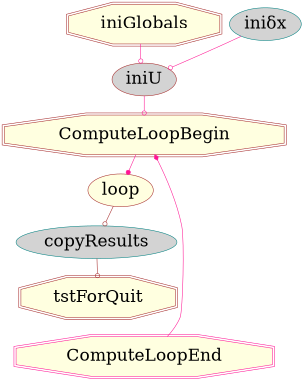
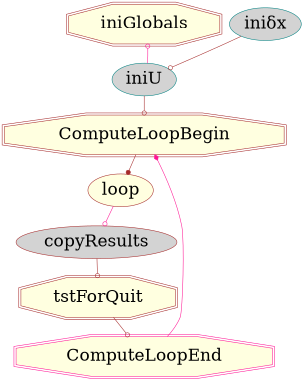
  digraph {
    node [color=brown fillcolor=lightyellow fontsize=32 shape=doubleoctagon style=filled]
    edge [arrowhead=odot color=deeppink]
    n1 [label=iniGlobals]
-   n2 [fillcolor=lightgrey label=iniU shape=ellipse]
+   n2 [color=teal fillcolor=lightgrey label=iniU shape=ellipse]
    n3 [label=ComputeLoopBegin]
    n4 [color=teal fillcolor=lightgrey label="iniδx" shape=ellipse]
    n5 [label=loop shape=ellipse]
-   n6 [color=teal fillcolor=lightgrey label=copyResults shape=ellipse]
+   n6 [fillcolor=lightgrey label=copyResults shape=ellipse]
    n7 [label=tstForQuit]
    n8 [color=deeppink label=ComputeLoopEnd]
-   n1 -> n2
-   n2 -> n3
-   n3 -> n5 [arrowhead=dot]
-   n4 -> n2
-   n5 -> n6 [color=brown]
+   n2 -> n1
+   n2 -> n3 [color=brown]
+   n3 -> n5 [arrowhead=dot color=brown]
+   n4 -> n2 [color=brown]
+   n5 -> n6
    n6 -> n7 [color=brown]
+   n7 -> n8 [color=brown]
    n8 -> n3 [arrowhead=diamond]
  }
